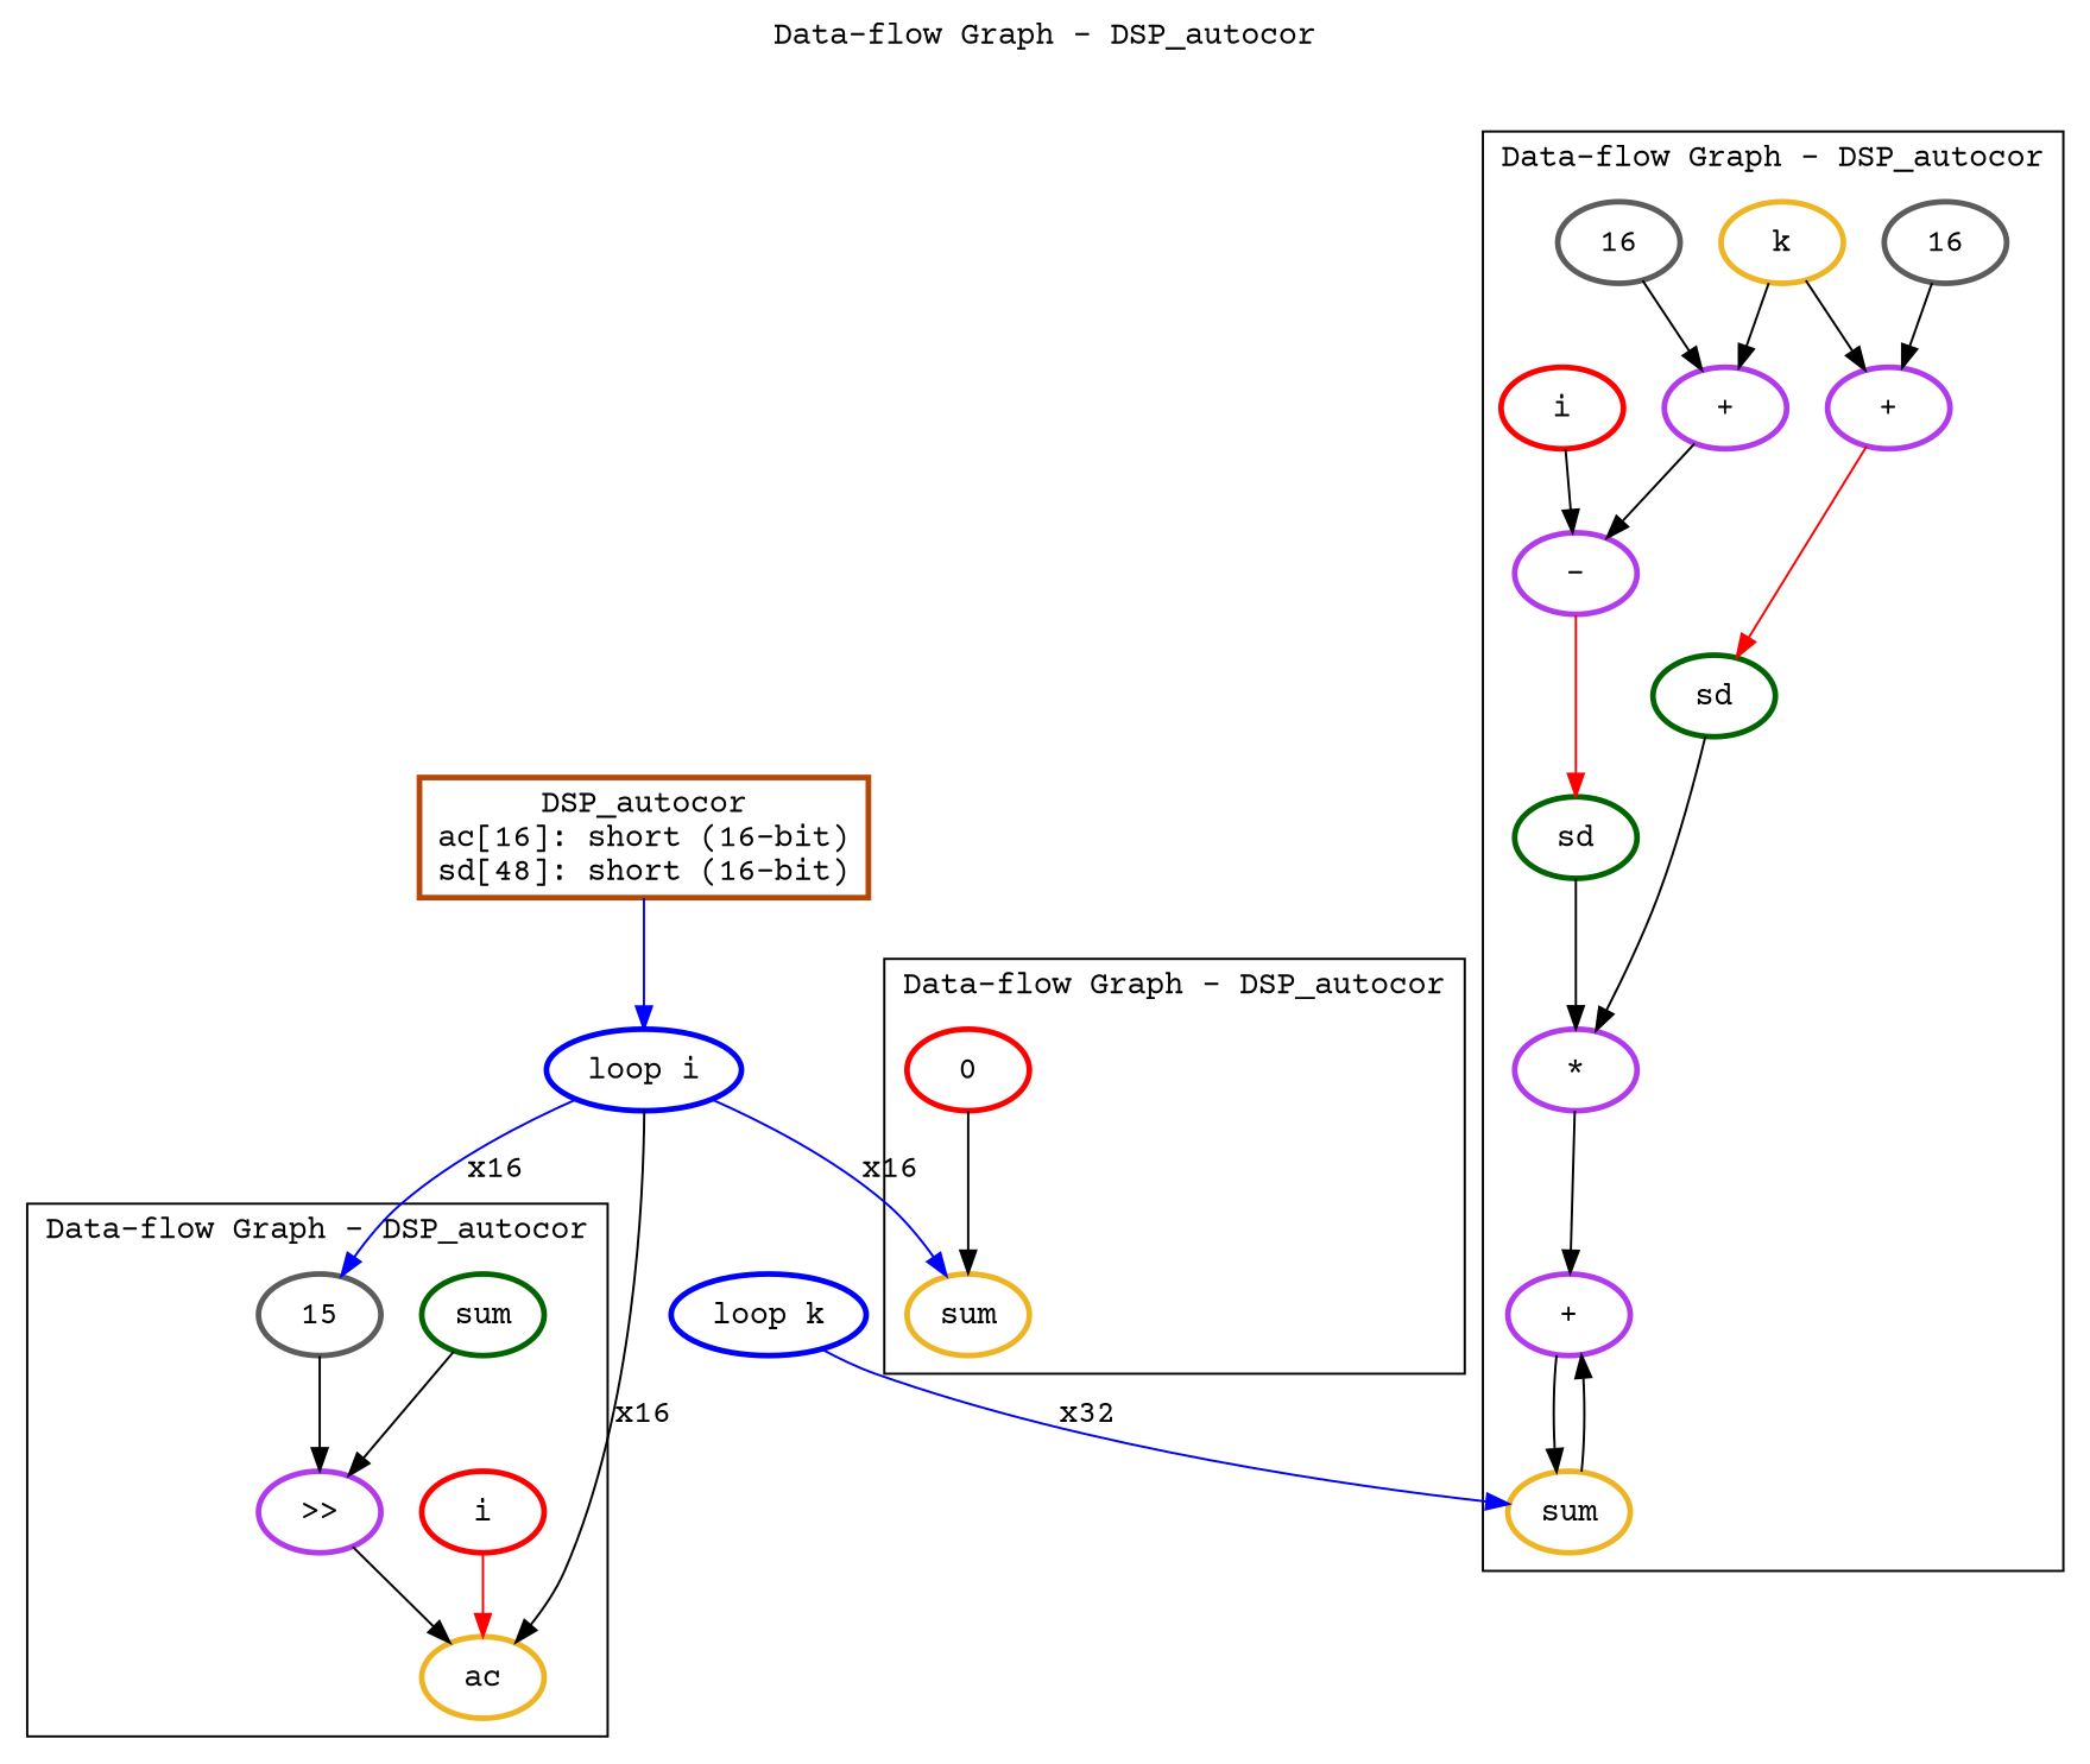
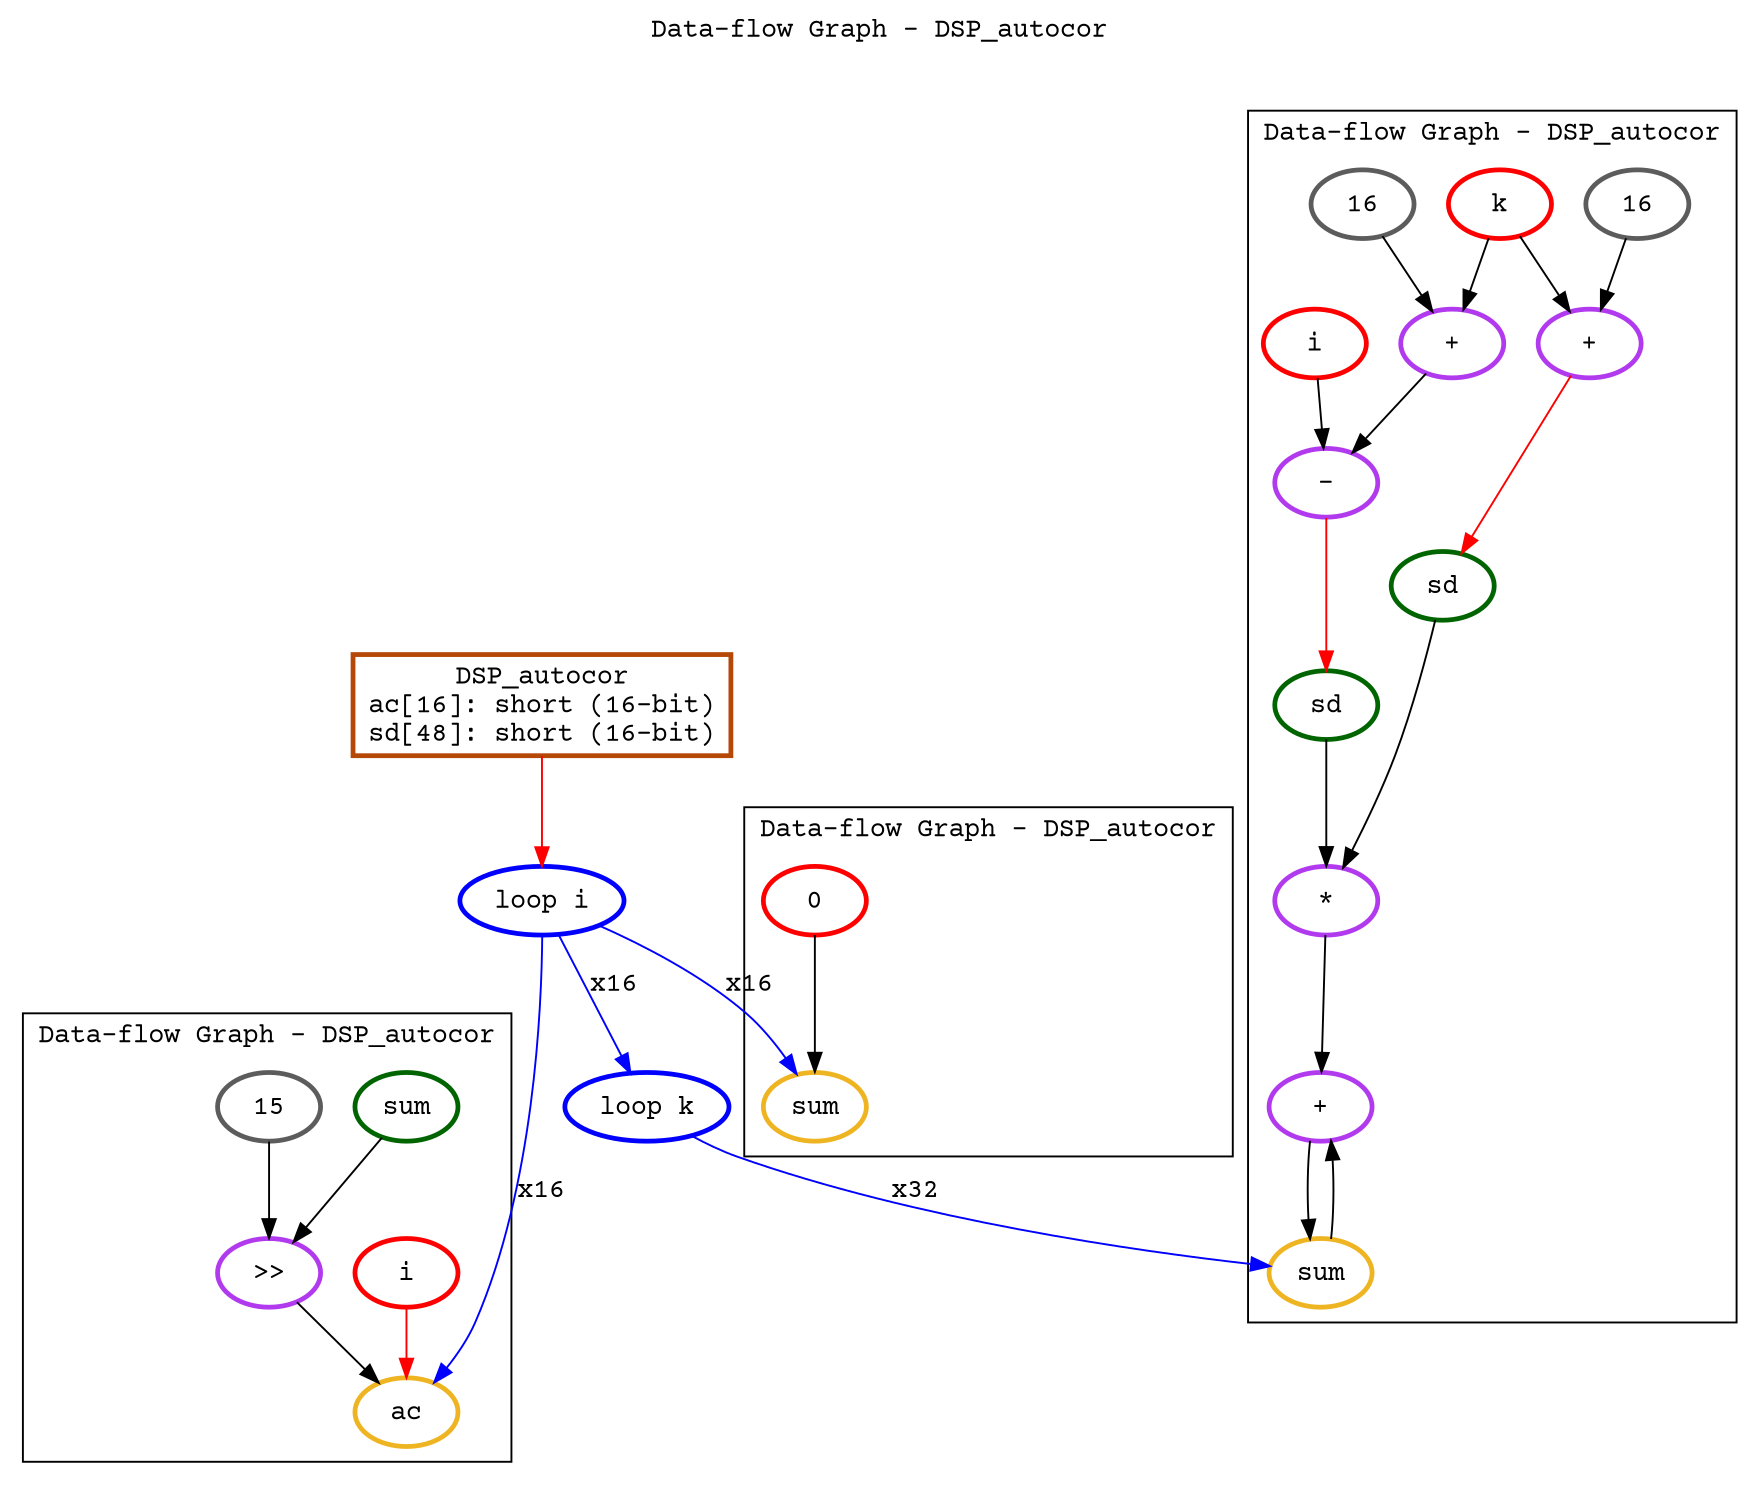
  digraph {
    fontname="Courier Prime"
    label="Data-flow Graph - DSP_autocor"
    labelloc=t
    node [color=darkorchid2 fontname="Courier Prime" penwidth=2.5]
    edge [color=black fontname="Courier Prime"]
    n1 [color=goldenrod2 label=ac]
    n2 [color=red label=i]
    n3 [label=">>"]
    n4 [color=darkgreen label=sum]
    n5 [color=gray36 label=15]
    n6 [label="+"]
    n7 [color=goldenrod2 label=sum]
    n8 [label="*"]
    n9 [color=darkgreen label=sd]
    n10 [label="+"]
-   n11 [color=goldenrod2 label=k]
+   n11 [color=red label=k]
    n12 [color=gray36 label=16]
    n13 [color=darkgreen label=sd]
    n14 [label="-"]
    n15 [label="+"]
    n16 [color=gray36 label=16]
    n17 [color=red label=i]
    n18 [color=goldenrod2 label=sum]
    n19 [color=red label=0]
    n20 [color="#b54707" label="DSP_autocor\nac[16]: short (16-bit)\nsd[48]: short (16-bit)\n" shape=box]
    n21 [color=blue1 label="loop i"]
    n22 [color=blue1 label="loop k"]
    subgraph cluster_1 {
      n1
      n2
      n3
      n4
      n5
    }
    subgraph cluster_2 {
      n6
      n7
      n8
      n9
      n10
      n11
      n12
      n13
      n14
      n15
      n16
      n17
    }
    subgraph cluster_3 {
      n18
      n19
    }
    subgraph cluster_4 {
    }
    n2 -> n1 [color=red]
    n3 -> n1
    n4 -> n3
    n5 -> n3
    n6 -> n7
    n7 -> n6
    n8 -> n6
    n9 -> n8
    n10 -> n9 [color=red]
    n11 -> n10
    n11 -> n15
    n12 -> n10
    n13 -> n8
    n14 -> n13 [color=red]
    n15 -> n14
    n16 -> n15
    n17 -> n14
    n19 -> n18
-   n20 -> n21 [color=blue]
-   n21 -> n1 [label=x16]
+   n20 -> n21 [color=red]
+   n21 -> n1 [color=blue label=x16]
    n21 -> n18 [color=blue label=x16]
-   n21 -> n5 [color=blue label=x16]
+   n21 -> n22 [color=blue label=x16]
    n22 -> n7 [color=blue label=x32]
  }
